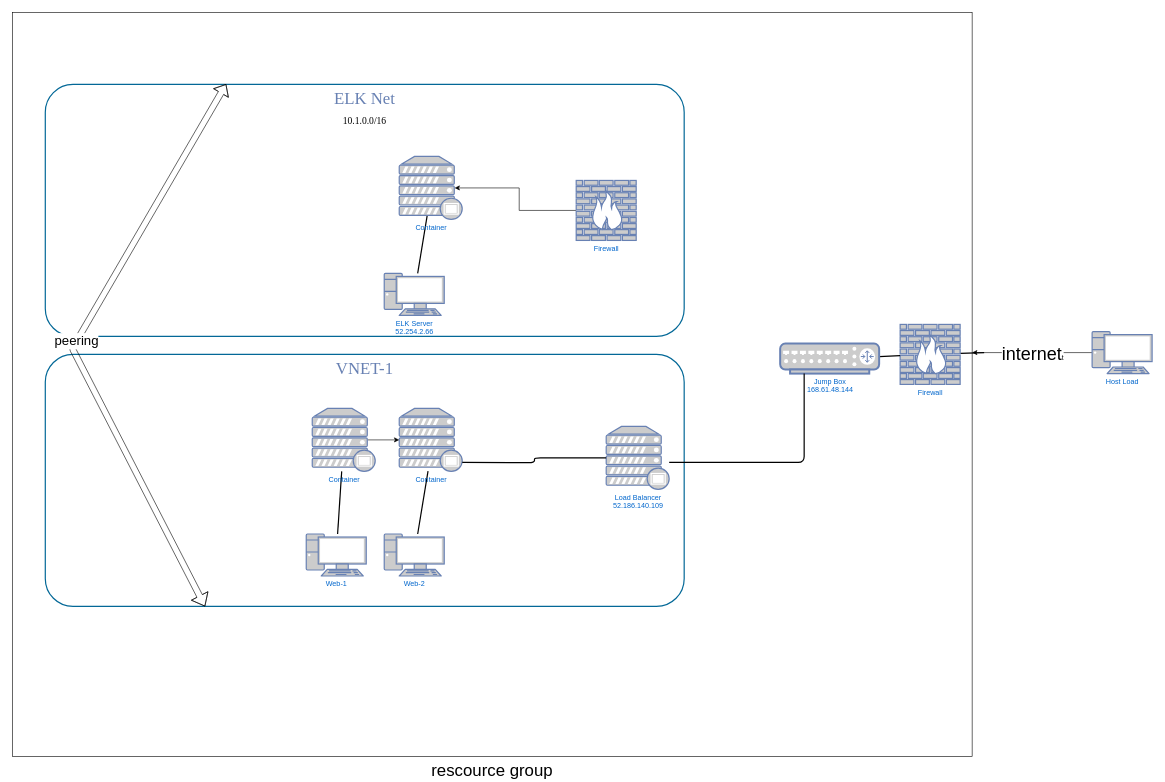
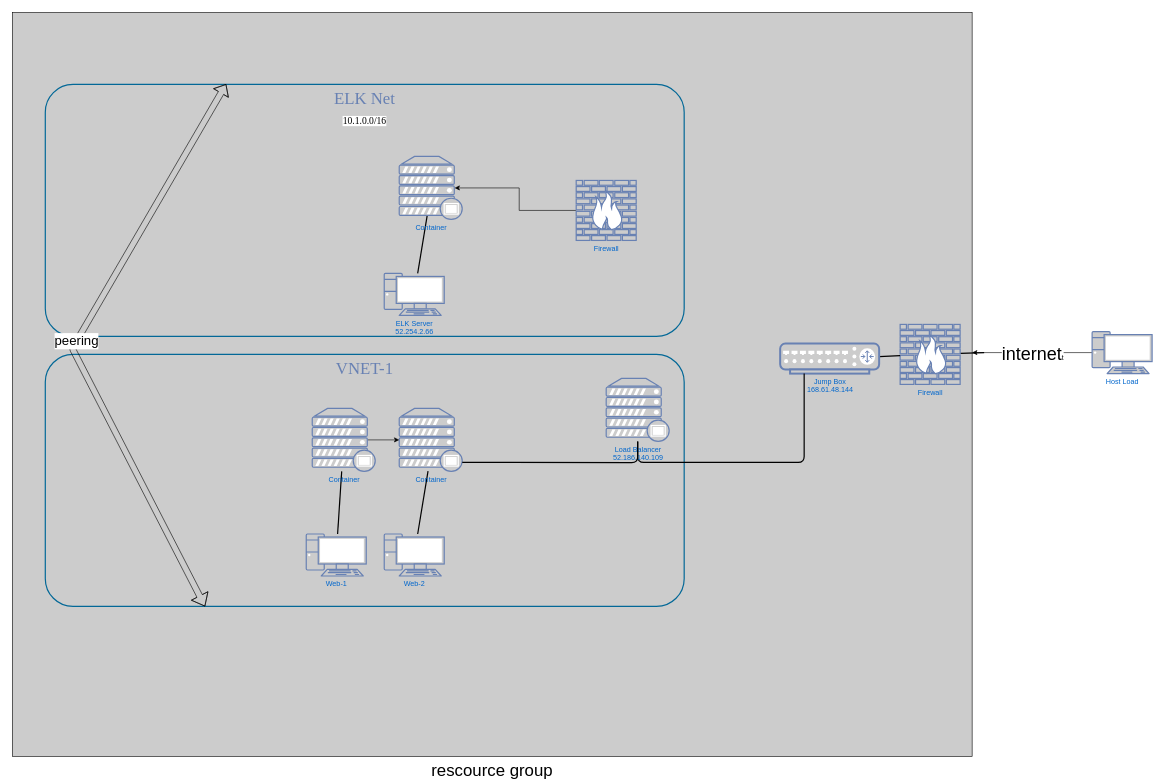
  <mxCell id="0" />
  <mxCell id="1" parent="0" />
- <mxCell id="2" value="&lt;font style=&quot;font-size: 28px&quot;&gt;rescource group&lt;/font&gt;" style="rounded=0;whiteSpace=wrap;html=1;fontFamily=Helvetica;labelPosition=center;verticalLabelPosition=bottom;align=center;verticalAlign=top;" parent="1" vertex="1"><mxGeometry x="20" y="20" width="1600" height="1240" as="geometry" /></mxCell>
+ <mxCell id="2" value="&lt;font style=&quot;font-size: 28px&quot;&gt;rescource group&lt;/font&gt;" style="rounded=0;whiteSpace=wrap;html=1;fontFamily=Helvetica;labelPosition=center;verticalLabelPosition=bottom;align=center;verticalAlign=top;fillColor=#cccccc;" parent="1" vertex="1"><mxGeometry x="20" y="20" width="1600" height="1240" as="geometry" /></mxCell>
  <mxCell id="3" value="VNET-1" style="rounded=1;whiteSpace=wrap;html=1;shadow=0;comic=0;strokeColor=#036897;strokeWidth=2;fillColor=none;fontFamily=Verdana;fontSize=28;fontColor=#6881B3;align=center;arcSize=11;verticalAlign=top;" parent="1" vertex="1"><mxGeometry x="75" y="590" width="1065" height="420" as="geometry" /></mxCell>
  <mxCell id="4" value="ELK Net&lt;br&gt;&lt;span style=&quot;color: rgb(0 , 0 , 0) ; font-family: &amp;#34;az_ea_font&amp;#34; , &amp;#34;segoe ui&amp;#34; , &amp;#34;az_font&amp;#34; , , , &amp;#34;blinkmacsystemfont&amp;#34; , &amp;#34;roboto&amp;#34; , &amp;#34;oxygen&amp;#34; , &amp;#34;ubuntu&amp;#34; , &amp;#34;cantarell&amp;#34; , &amp;#34;open sans&amp;#34; , &amp;#34;helvetica neue&amp;#34; , sans-serif ; font-size: 16px ; background-color: rgb(255 , 255 , 255)&quot;&gt;10.1.0.0/16&lt;/span&gt;" style="rounded=1;whiteSpace=wrap;html=1;shadow=0;comic=0;strokeColor=#036897;strokeWidth=2;fillColor=none;fontFamily=Verdana;fontSize=28;fontColor=#6881B3;align=center;arcSize=11;verticalAlign=top;" parent="1" vertex="1"><mxGeometry x="75" y="140" width="1065" height="420" as="geometry" /></mxCell>
  <mxCell id="5" style="edgeStyle=none;html=1;labelBackgroundColor=none;endArrow=none;endFill=0;strokeWidth=2;fontFamily=Verdana;fontSize=28;fontColor=#6881B3;" parent="1" source="6" edge="1"><mxGeometry relative="1" as="geometry"><mxPoint x="1640" y="587" as="targetPoint" /></mxGeometry></mxCell>
  <mxCell id="6" value="Firewall" style="fontColor=#0066CC;verticalAlign=top;verticalLabelPosition=bottom;labelPosition=center;align=center;html=1;fillColor=#CCCCCC;strokeColor=#6881B3;gradientColor=none;gradientDirection=north;strokeWidth=2;shape=mxgraph.networks.firewall;rounded=0;shadow=0;comic=0;" parent="1" vertex="1"><mxGeometry x="1500" y="540" width="100" height="100" as="geometry" /></mxCell>
  <mxCell id="7" style="edgeStyle=none;html=1;labelBackgroundColor=none;endArrow=none;endFill=0;strokeWidth=2;fontFamily=Verdana;fontSize=15;fontColor=#036897;" parent="1" source="8" target="6" edge="1"><mxGeometry relative="1" as="geometry"><mxPoint x="1550" y="607" as="targetPoint" /></mxGeometry></mxCell>
  <mxCell id="8" value="Jump Box&lt;br&gt;168.61.48.144" style="fontColor=#0066CC;verticalAlign=top;verticalLabelPosition=bottom;labelPosition=center;align=center;html=1;fillColor=#CCCCCC;strokeColor=#6881B3;gradientColor=none;gradientDirection=north;strokeWidth=2;shape=mxgraph.networks.router;rounded=0;shadow=0;comic=0;" parent="1" vertex="1"><mxGeometry x="1300" y="572" width="165" height="50" as="geometry" /></mxCell>
  <mxCell id="9" value="ELK Server&lt;br&gt;52.254.2.66" style="fontColor=#0066CC;verticalAlign=top;verticalLabelPosition=bottom;labelPosition=center;align=center;html=1;fillColor=#CCCCCC;strokeColor=#6881B3;gradientColor=none;gradientDirection=north;strokeWidth=2;shape=mxgraph.networks.pc;rounded=0;shadow=0;comic=0;" parent="1" vertex="1"><mxGeometry x="640" y="455" width="100" height="70" as="geometry" /></mxCell>
  <mxCell id="10" style="edgeStyle=none;html=1;labelBackgroundColor=none;endArrow=none;endFill=0;strokeWidth=2;fontFamily=Verdana;fontSize=15;fontColor=#036897;" parent="1" source="9" edge="1"><mxGeometry relative="1" as="geometry"><mxPoint x="713.014" y="350" as="targetPoint" /></mxGeometry></mxCell>
  <mxCell id="11" value="Web-1" style="fontColor=#0066CC;verticalAlign=top;verticalLabelPosition=bottom;labelPosition=center;align=center;html=1;fillColor=#CCCCCC;strokeColor=#6881B3;gradientColor=none;gradientDirection=north;strokeWidth=2;shape=mxgraph.networks.pc;rounded=0;shadow=0;comic=0;" parent="1" vertex="1"><mxGeometry x="510" y="889.412" width="100" height="70" as="geometry" /></mxCell>
  <mxCell id="12" value="Web-2" style="fontColor=#0066CC;verticalAlign=top;verticalLabelPosition=bottom;labelPosition=center;align=center;html=1;fillColor=#CCCCCC;strokeColor=#6881B3;gradientColor=none;gradientDirection=north;strokeWidth=2;shape=mxgraph.networks.pc;rounded=0;shadow=0;comic=0;" parent="1" vertex="1"><mxGeometry x="640" y="889.412" width="100" height="70" as="geometry" /></mxCell>
  <mxCell id="13" style="edgeStyle=orthogonalEdgeStyle;html=1;labelBackgroundColor=none;endArrow=none;endFill=0;strokeWidth=2;fontFamily=Verdana;fontSize=15;fontColor=#036897;" parent="1" source="25" target="8" edge="1"><mxGeometry relative="1" as="geometry"><mxPoint x="1180" y="120" as="targetPoint" /><Array as="points"><mxPoint x="1340" y="770" /></Array><mxPoint x="770" y="770" as="sourcePoint" /></mxGeometry></mxCell>
  <mxCell id="14" style="edgeStyle=none;html=1;labelBackgroundColor=none;endArrow=none;endFill=0;strokeWidth=2;fontFamily=Verdana;fontSize=15;fontColor=#036897;" parent="1" source="11" target="24" edge="1"><mxGeometry relative="1" as="geometry"><mxPoint x="682.74" y="784.412" as="targetPoint" /></mxGeometry></mxCell>
  <mxCell id="15" style="edgeStyle=none;html=1;labelBackgroundColor=none;endArrow=none;endFill=0;strokeWidth=2;fontFamily=Verdana;fontSize=15;fontColor=#036897;" parent="1" source="12" edge="1"><mxGeometry relative="1" as="geometry"><mxPoint x="713.014" y="784.412" as="targetPoint" /></mxGeometry></mxCell>
  <mxCell id="16" value="&lt;font style=&quot;font-size: 30px&quot;&gt;internet&lt;/font&gt;t" style="edgeStyle=orthogonalEdgeStyle;rounded=0;orthogonalLoop=1;jettySize=auto;html=1;fontFamily=Helvetica;" parent="1" source="17" edge="1"><mxGeometry relative="1" as="geometry"><mxPoint x="1620" y="587" as="targetPoint" /></mxGeometry></mxCell>
  <mxCell id="17" value="Host Load" style="fontColor=#0066CC;verticalAlign=top;verticalLabelPosition=bottom;labelPosition=center;align=center;html=1;outlineConnect=0;fillColor=#CCCCCC;strokeColor=#6881B3;gradientColor=none;gradientDirection=north;strokeWidth=2;shape=mxgraph.networks.pc;fontFamily=Helvetica;" parent="1" vertex="1"><mxGeometry x="1820" y="552" width="100" height="70" as="geometry" /></mxCell>
  <mxCell id="18" value="Container" style="fontColor=#0066CC;verticalAlign=top;verticalLabelPosition=bottom;labelPosition=center;align=center;html=1;outlineConnect=0;fillColor=#CCCCCC;strokeColor=#6881B3;gradientColor=none;gradientDirection=north;strokeWidth=2;shape=mxgraph.networks.proxy_server;" parent="1" vertex="1"><mxGeometry x="665" y="680" width="105" height="105" as="geometry" /></mxCell>
  <mxCell id="19" value="Container" style="fontColor=#0066CC;verticalAlign=top;verticalLabelPosition=bottom;labelPosition=center;align=center;html=1;outlineConnect=0;fillColor=#CCCCCC;strokeColor=#6881B3;gradientColor=none;gradientDirection=north;strokeWidth=2;shape=mxgraph.networks.proxy_server;" parent="1" vertex="1"><mxGeometry x="665" y="260" width="105" height="105" as="geometry" /></mxCell>
  <mxCell id="20" value="&lt;font style=&quot;font-size: 22px&quot;&gt;peering&lt;/font&gt;" style="shape=flexArrow;endArrow=classic;startArrow=classic;html=1;fontFamily=Helvetica;endWidth=17.5;endSize=5.142;entryX=0.283;entryY=-0.001;entryDx=0;entryDy=0;entryPerimeter=0;exitX=0.25;exitY=1;exitDx=0;exitDy=0;" parent="1" source="3" target="4" edge="1"><mxGeometry width="50" height="50" relative="1" as="geometry"><mxPoint x="410" y="602" as="sourcePoint" /><mxPoint x="460" y="552" as="targetPoint" /><Array as="points"><mxPoint x="120" y="580" /></Array></mxGeometry></mxCell>
  <mxCell id="21" style="edgeStyle=orthogonalEdgeStyle;rounded=0;orthogonalLoop=1;jettySize=auto;html=1;entryX=0.88;entryY=0.5;entryDx=0;entryDy=0;entryPerimeter=0;" parent="1" source="22" target="19" edge="1"><mxGeometry relative="1" as="geometry" /></mxCell>
  <mxCell id="22" value="Firewall" style="fontColor=#0066CC;verticalAlign=top;verticalLabelPosition=bottom;labelPosition=center;align=center;html=1;outlineConnect=0;fillColor=#CCCCCC;strokeColor=#6881B3;gradientColor=none;gradientDirection=north;strokeWidth=2;shape=mxgraph.networks.firewall;" parent="1" vertex="1"><mxGeometry x="960" y="300" width="100" height="100" as="geometry" /></mxCell>
  <mxCell id="23" style="edgeStyle=orthogonalEdgeStyle;rounded=0;orthogonalLoop=1;jettySize=auto;html=1;entryX=0;entryY=0.5;entryDx=0;entryDy=0;entryPerimeter=0;exitX=0.88;exitY=0.5;exitDx=0;exitDy=0;exitPerimeter=0;" parent="1" source="24" target="18" edge="1"><mxGeometry relative="1" as="geometry" /></mxCell>
  <mxCell id="24" value="Container" style="fontColor=#0066CC;verticalAlign=top;verticalLabelPosition=bottom;labelPosition=center;align=center;html=1;outlineConnect=0;fillColor=#CCCCCC;strokeColor=#6881B3;gradientColor=none;gradientDirection=north;strokeWidth=2;shape=mxgraph.networks.proxy_server;" parent="1" vertex="1"><mxGeometry x="520" y="680" width="105" height="105" as="geometry" /></mxCell>
- <mxCell id="25" value="Load Balancer&lt;br&gt;52.186.140.109" style="fontColor=#0066CC;verticalAlign=top;verticalLabelPosition=bottom;labelPosition=center;align=center;html=1;outlineConnect=0;fillColor=#CCCCCC;strokeColor=#6881B3;gradientColor=none;gradientDirection=north;strokeWidth=2;shape=mxgraph.networks.proxy_server;" parent="1" vertex="1"><mxGeometry x="1010" y="710" width="105" height="105" as="geometry" /></mxCell>
+ <mxCell id="25" value="Load Balancer&lt;br&gt;52.186.140.109" style="fontColor=#0066CC;verticalAlign=top;verticalLabelPosition=bottom;labelPosition=center;align=center;html=1;outlineConnect=0;fillColor=#CCCCCC;strokeColor=#6881B3;gradientColor=none;gradientDirection=north;strokeWidth=2;shape=mxgraph.networks.proxy_server;" parent="1" vertex="1"><mxGeometry x="1010" y="630" width="105" height="105" as="geometry" /></mxCell>
  <mxCell id="26" style="edgeStyle=orthogonalEdgeStyle;html=1;labelBackgroundColor=none;endArrow=none;endFill=0;strokeWidth=2;fontFamily=Verdana;fontSize=15;fontColor=#036897;" parent="1" target="25" edge="1"><mxGeometry relative="1" as="geometry"><mxPoint x="1340" y="602" as="targetPoint" /><Array as="points" /><mxPoint x="770" y="770" as="sourcePoint" /></mxGeometry></mxCell>
